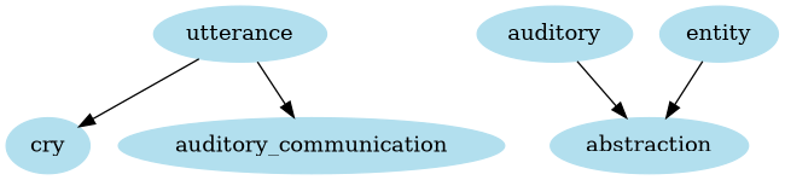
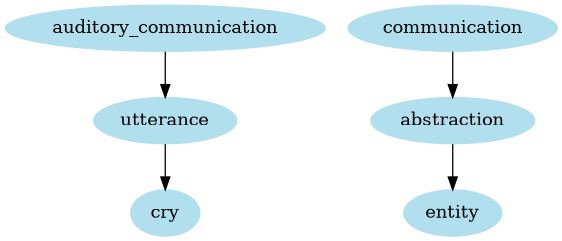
  digraph {
    node [color=lightblue2 style=filled]
    utterance
    cry
    auditory_communication
-   communication [label=auditory]
+   communication
    abstraction
    entity
    utterance -> cry
-   utterance -> auditory_communication
+   auditory_communication -> utterance
    communication -> abstraction
-   entity -> abstraction
+   abstraction -> entity
  }
